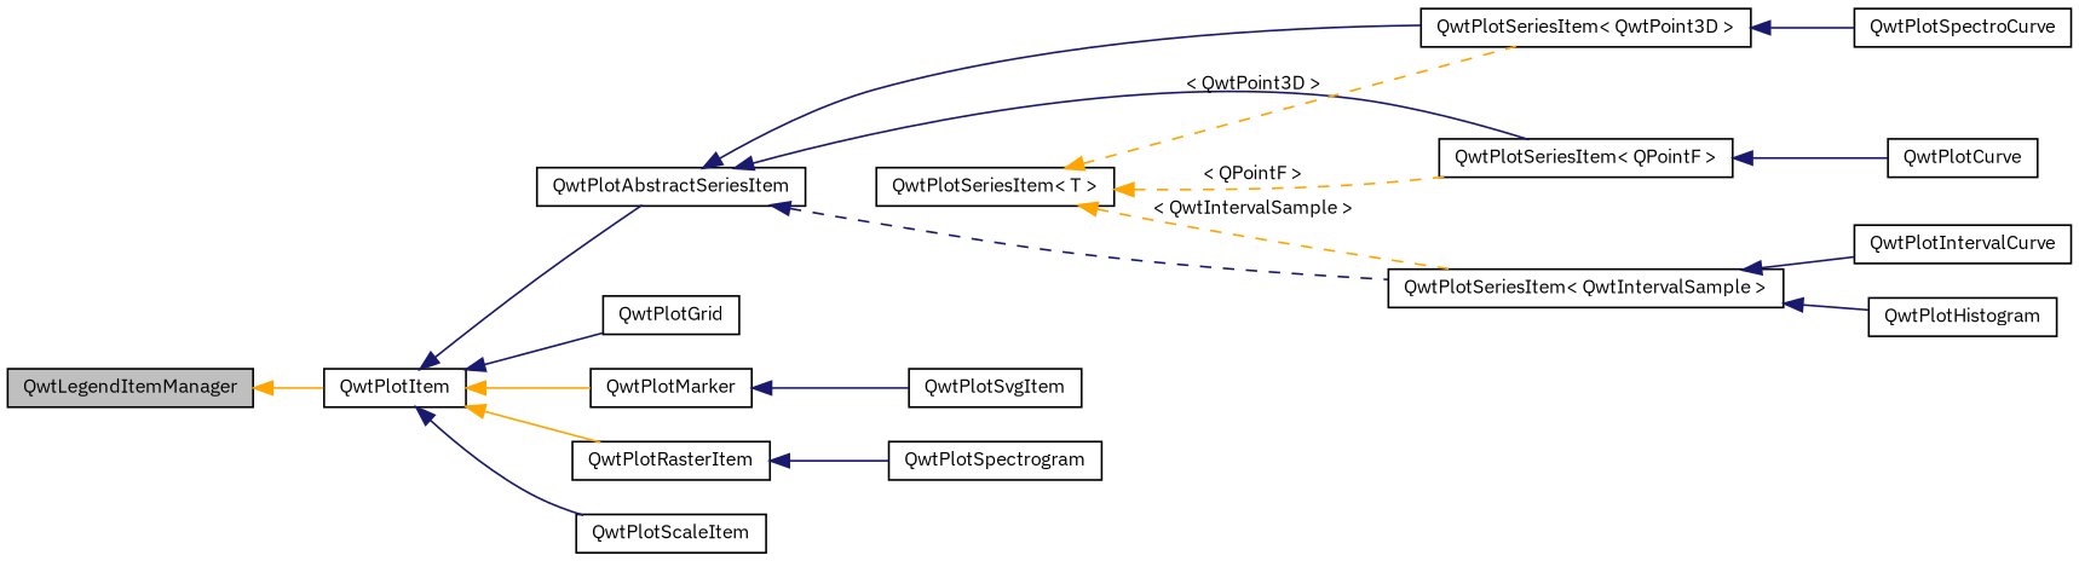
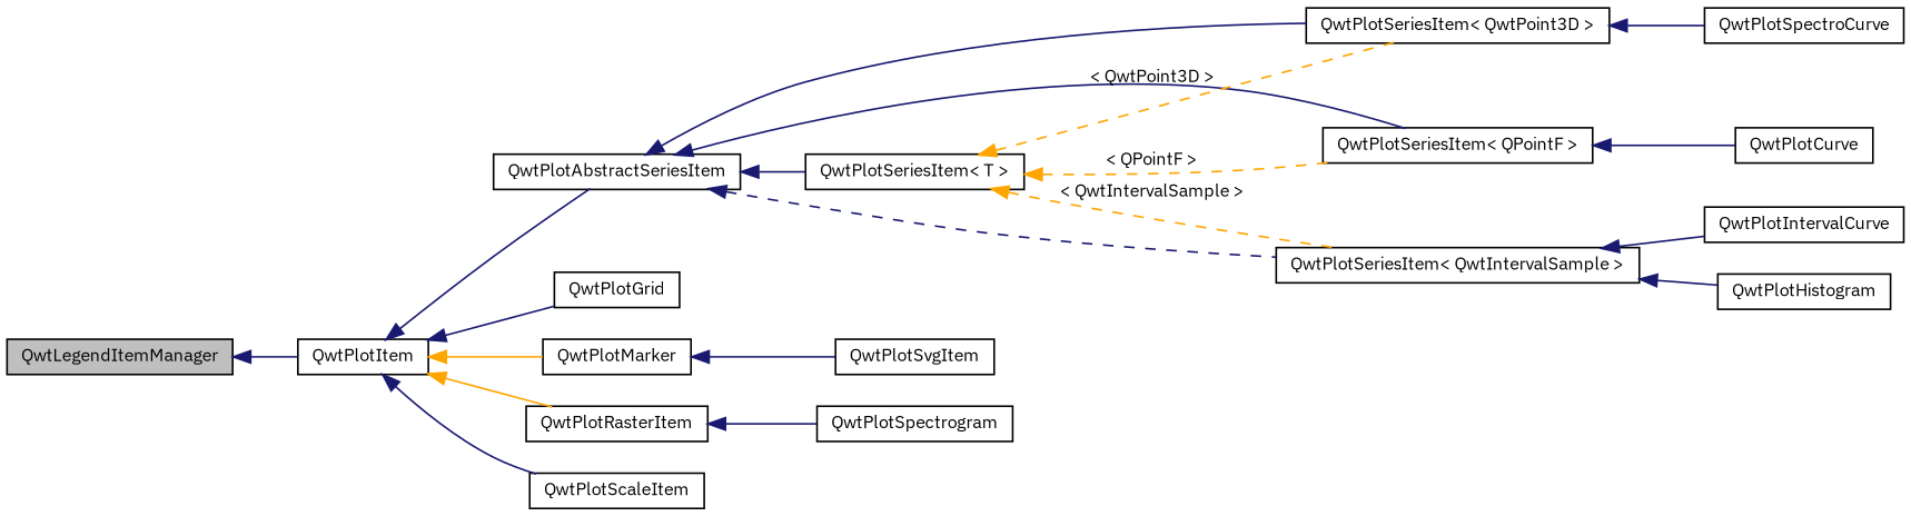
  digraph {
    fontname="IBM Plex Sans"
    rankdir=LR
    node [color=black fillcolor=white fontname="IBM Plex Sans" fontsize=10 shape=record style=filled]
    edge [color=midnightblue dir=back fontname="IBM Plex Sans" fontsize=10 labelfontname=FreeSans labelfontsize=10 style=solid]
    n1 [fillcolor=grey75 fontcolor=black height=0.2 label=QwtLegendItemManager width=0.4]
    n2 [height=0.2 label=QwtPlotItem width=0.4]
    n3 [height=0.2 label=QwtPlotAbstractSeriesItem width=0.4]
    n4 [height=0.2 label=QwtPlotGrid width=0.4]
    n5 [height=0.2 label=QwtPlotMarker width=0.4]
    n6 [height=0.2 label=QwtPlotRasterItem width=0.4]
    n7 [height=0.2 label=QwtPlotScaleItem width=0.4]
    n8 [height=0.2 label="QwtPlotSeriesItem\< T \>" width=0.4]
    n9 [height=0.2 label="QwtPlotSeriesItem\< QwtIntervalSample \>" width=0.4]
    n10 [height=0.2 label="QwtPlotSeriesItem\< QPointF \>" width=0.4]
    n11 [height=0.2 label="QwtPlotSeriesItem\< QwtPoint3D \>" width=0.4]
    n12 [height=0.2 label=QwtPlotSvgItem width=0.4]
    n13 [height=0.2 label=QwtPlotSpectrogram width=0.4]
    n14 [height=0.2 label=QwtPlotHistogram width=0.4]
    n15 [height=0.2 label=QwtPlotIntervalCurve width=0.4]
    n16 [height=0.2 label=QwtPlotCurve width=0.4]
    n17 [height=0.2 label=QwtPlotSpectroCurve width=0.4]
-   n1 -> n2 [color=orange]
+   n1 -> n2
    n2 -> n3
    n2 -> n4
    n2 -> n5 [color=orange]
    n2 -> n6 [color=orange]
    n2 -> n7
+   n3 -> n8
    n3 -> n9 [style=dashed]
    n3 -> n10
    n3 -> n11
    n5 -> n12
    n6 -> n13
    n8 -> n9 [color=orange label=" \< QwtIntervalSample \>" style=dashed]
    n8 -> n10 [color=orange label=" \< QPointF \>" style=dashed]
    n8 -> n11 [color=orange label=" \< QwtPoint3D \>" style=dashed]
    n9 -> n14
    n9 -> n15
    n10 -> n16
    n11 -> n17
  }
